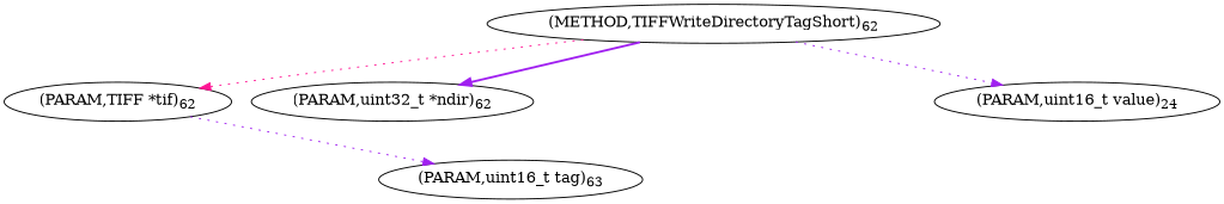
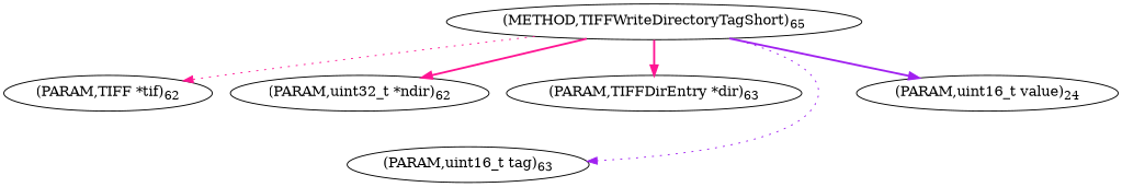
  digraph {
    edge [color=deeppink style=dotted]
-   n1 [label=<(METHOD,TIFFWriteDirectoryTagShort)<SUB>62</SUB>>]
+   n1 [label=<(METHOD,TIFFWriteDirectoryTagShort)<SUB>65</SUB>>]
    n2 [label=<(PARAM,TIFF *tif)<SUB>62</SUB>>]
    n3 [label=<(PARAM,uint32_t *ndir)<SUB>62</SUB>>]
+   n4 [label=<(PARAM,TIFFDirEntry *dir)<SUB>63</SUB>>]
    n5 [label=<(PARAM,uint16_t tag)<SUB>63</SUB>>]
    n6 [label=<(PARAM,uint16_t value)<SUB>24</SUB>>]
    n1 -> n2
-   n1 -> n3 [color=purple style=bold]
-   n2 -> n5 [color=purple]
-   n1 -> n6 [color=purple]
+   n1 -> n3 [style=bold]
+   n1 -> n4 [style=bold]
+   n1 -> n5 [color=purple]
+   n1 -> n6 [color=purple style=bold]
  }
